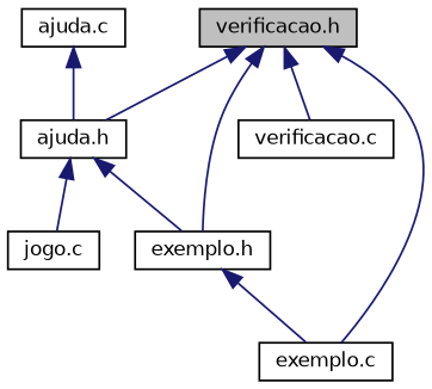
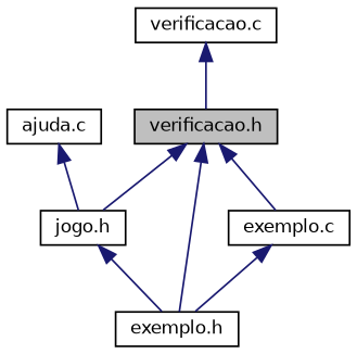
  digraph {
    node [color=black fillcolor=white fontname=Helvetica fontsize=10 shape=record style=filled]
    edge [color=midnightblue dir=back fontname=Helvetica fontsize=10 labelfontname=Helvetica labelfontsize=10 style=solid]
    n1 [fillcolor=grey75 fontcolor=black height=0.2 label="verificacao.h" width=0.4]
-   n2 [height=0.2 label="ajuda.h" width=0.4]
+   n2 [height=0.2 label="jogo.h" width=0.4]
    n3 [height=0.2 label="exemplo.h" width=0.4]
    n4 [height=0.2 label="verificacao.c" width=0.4]
    n5 [height=0.2 label="exemplo.c" width=0.4]
-   n6 [height=0.2 label="jogo.c" width=0.4]
    n7 [height=0.2 label="ajuda.c" width=0.4]
    n1 -> n2
    n1 -> n3
-   n1 -> n4
+   n4 -> n1
    n1 -> n5
    n2 -> n3
-   n2 -> n6
-   n3 -> n5
+   n5 -> n3
    n7 -> n2
  }
